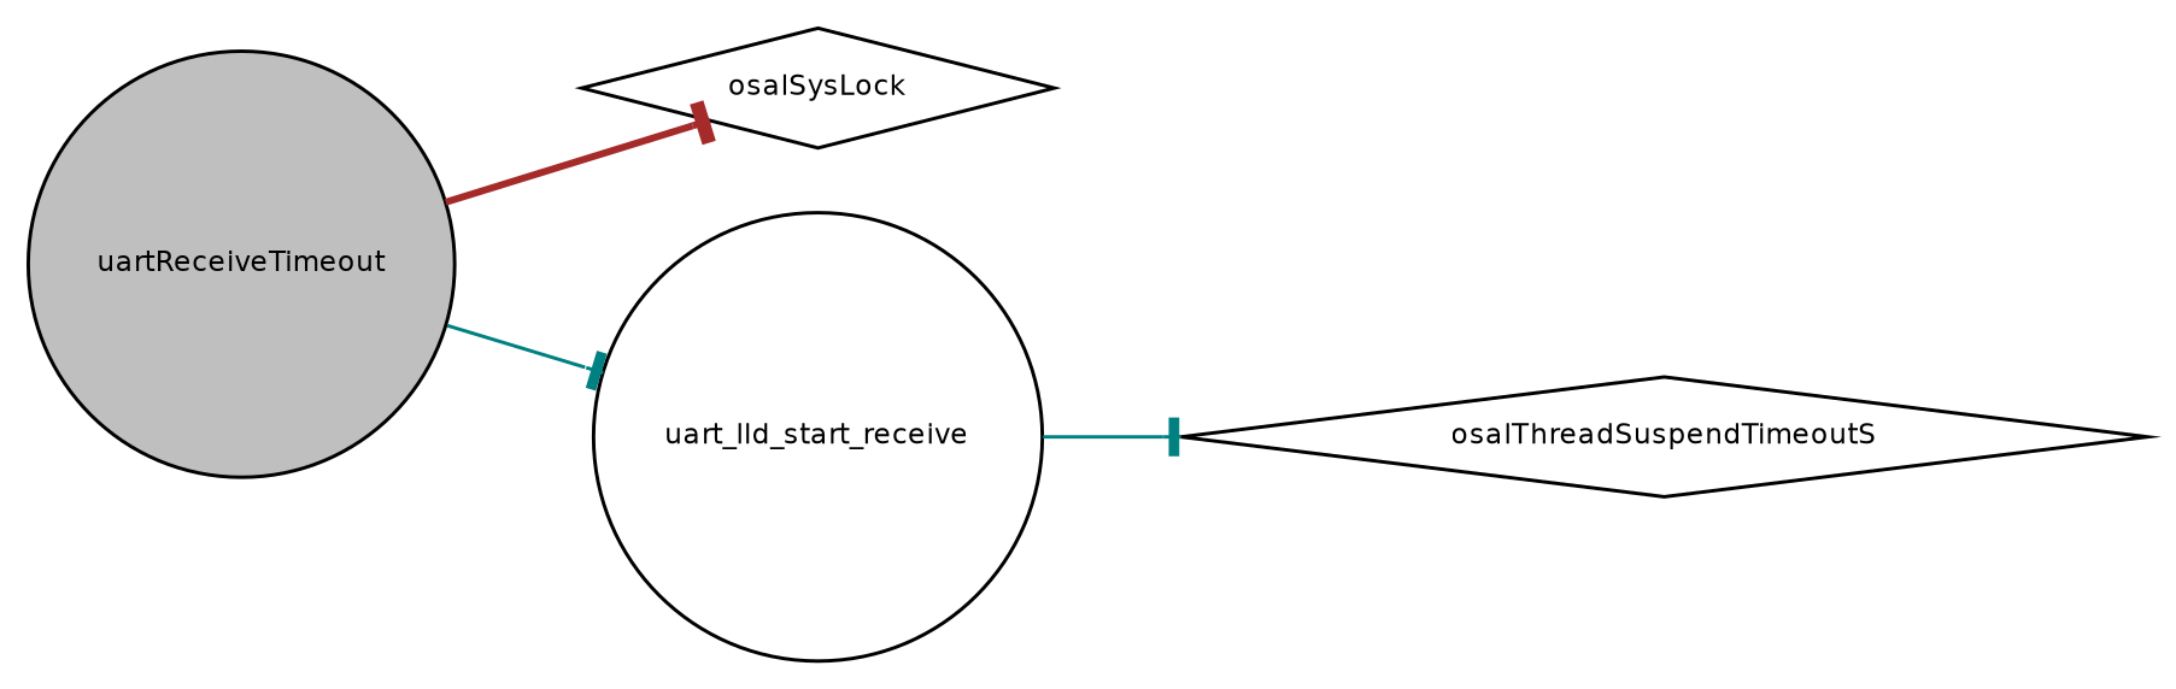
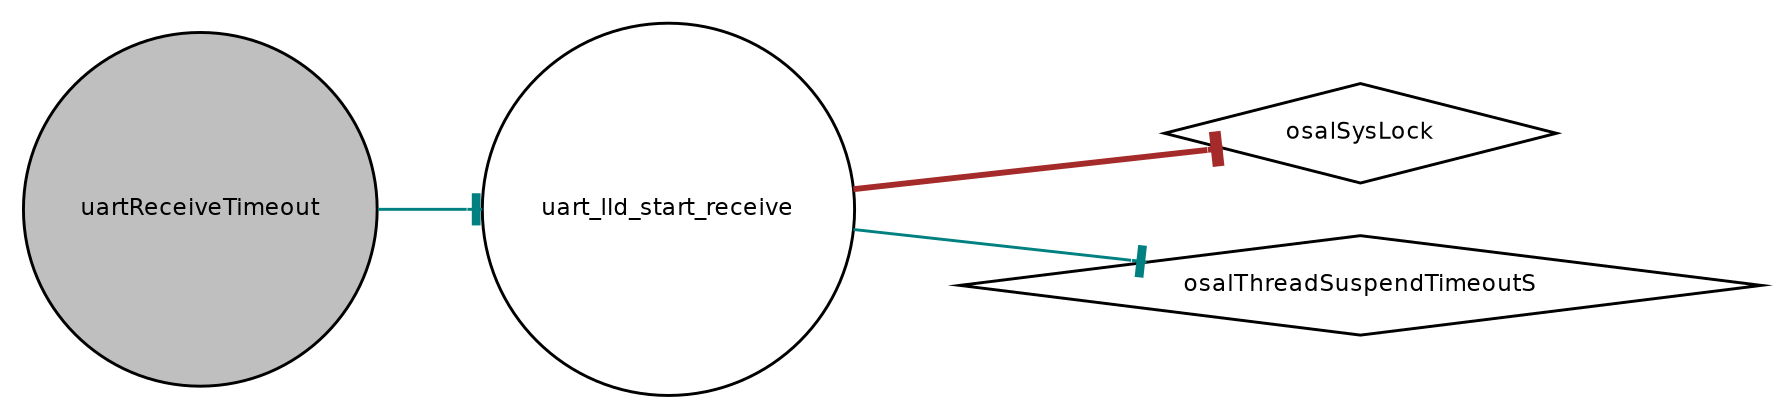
  digraph {
    rankdir=LR
    node [color=black fontname=Helvetica fontsize=8 shape=circle]
    edge [arrowhead=tee color=teal fontname=Helvetica fontsize=8 labelfontname=Helvetica labelfontsize=8 style=solid]
    n1 [fillcolor=grey75 fontcolor=black height=0.2 label=uartReceiveTimeout style=filled width=0.4]
    n2 [height=0.2 label=osalSysLock shape=diamond width=0.4]
    n3 [height=0.2 label=uart_lld_start_receive width=0.4]
    n4 [height=0.2 label=osalThreadSuspendTimeoutS shape=diamond width=0.4]
-   n1 -> n2 [color=brown style=bold]
+   n3 -> n2 [color=brown style=bold]
    n1 -> n3
    n3 -> n4
  }
